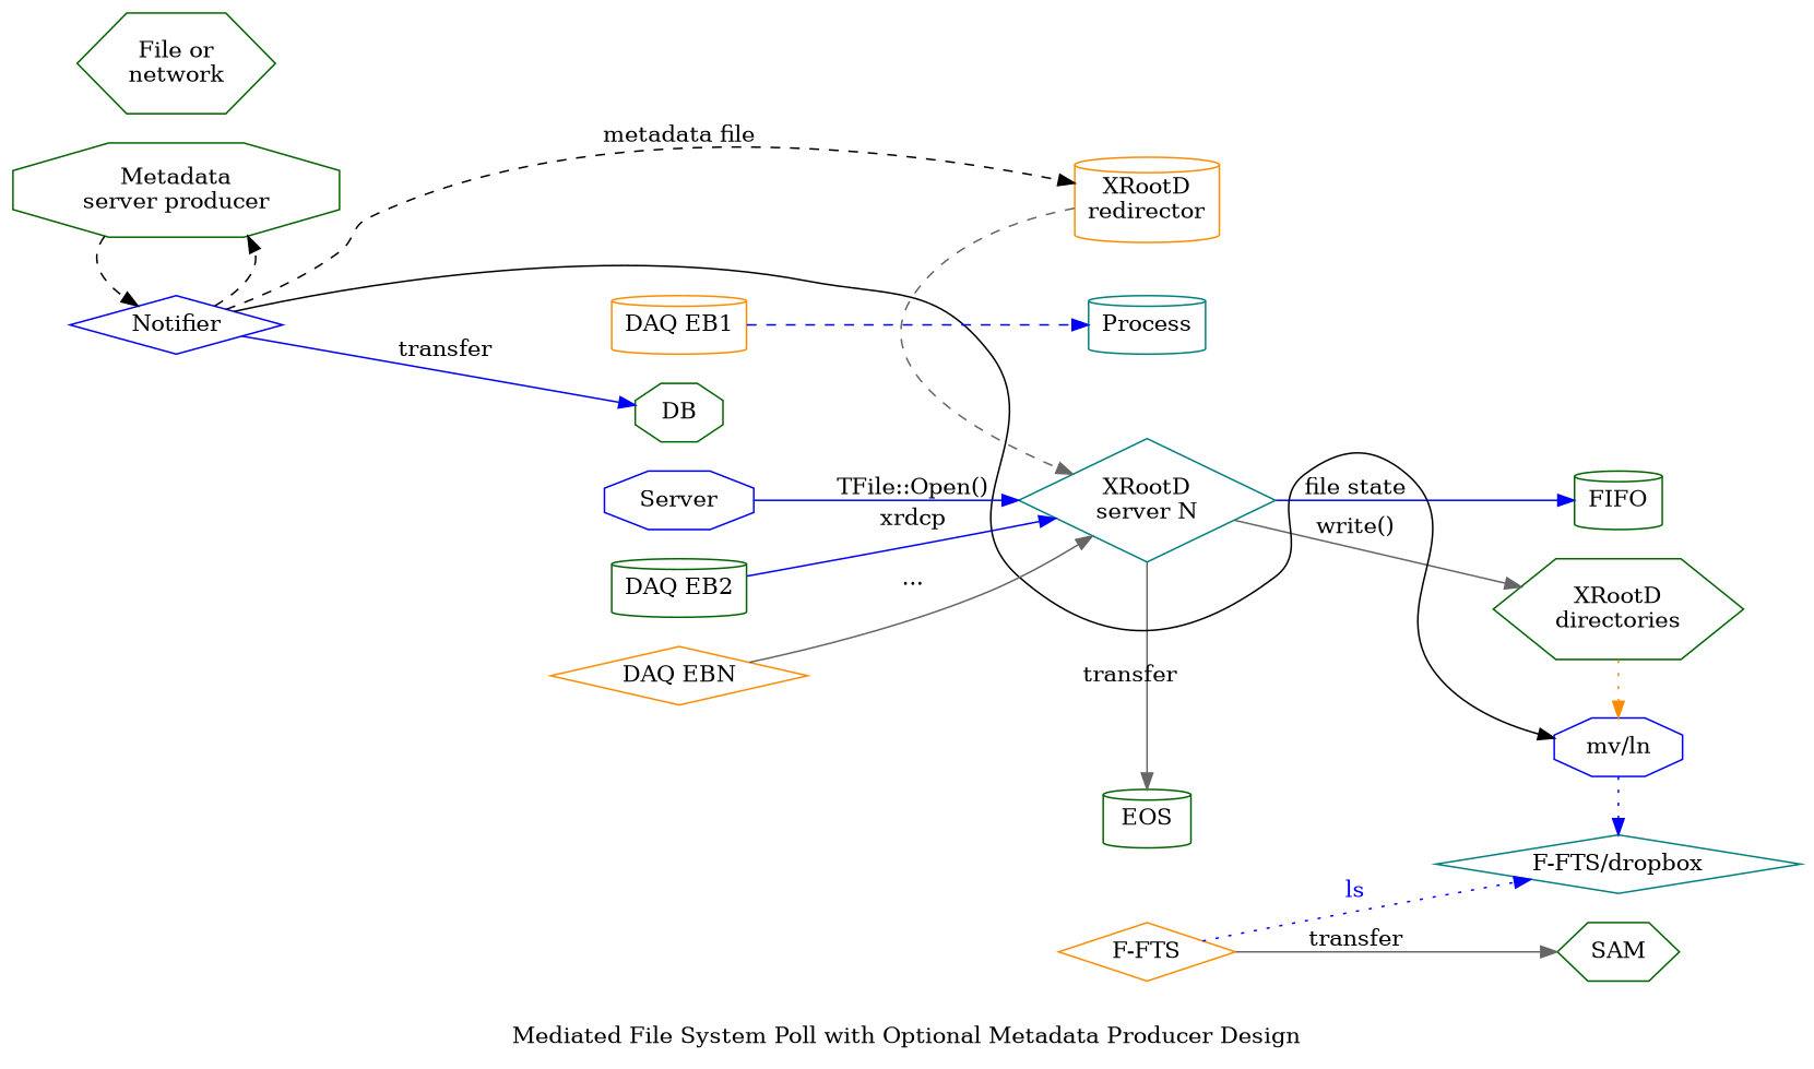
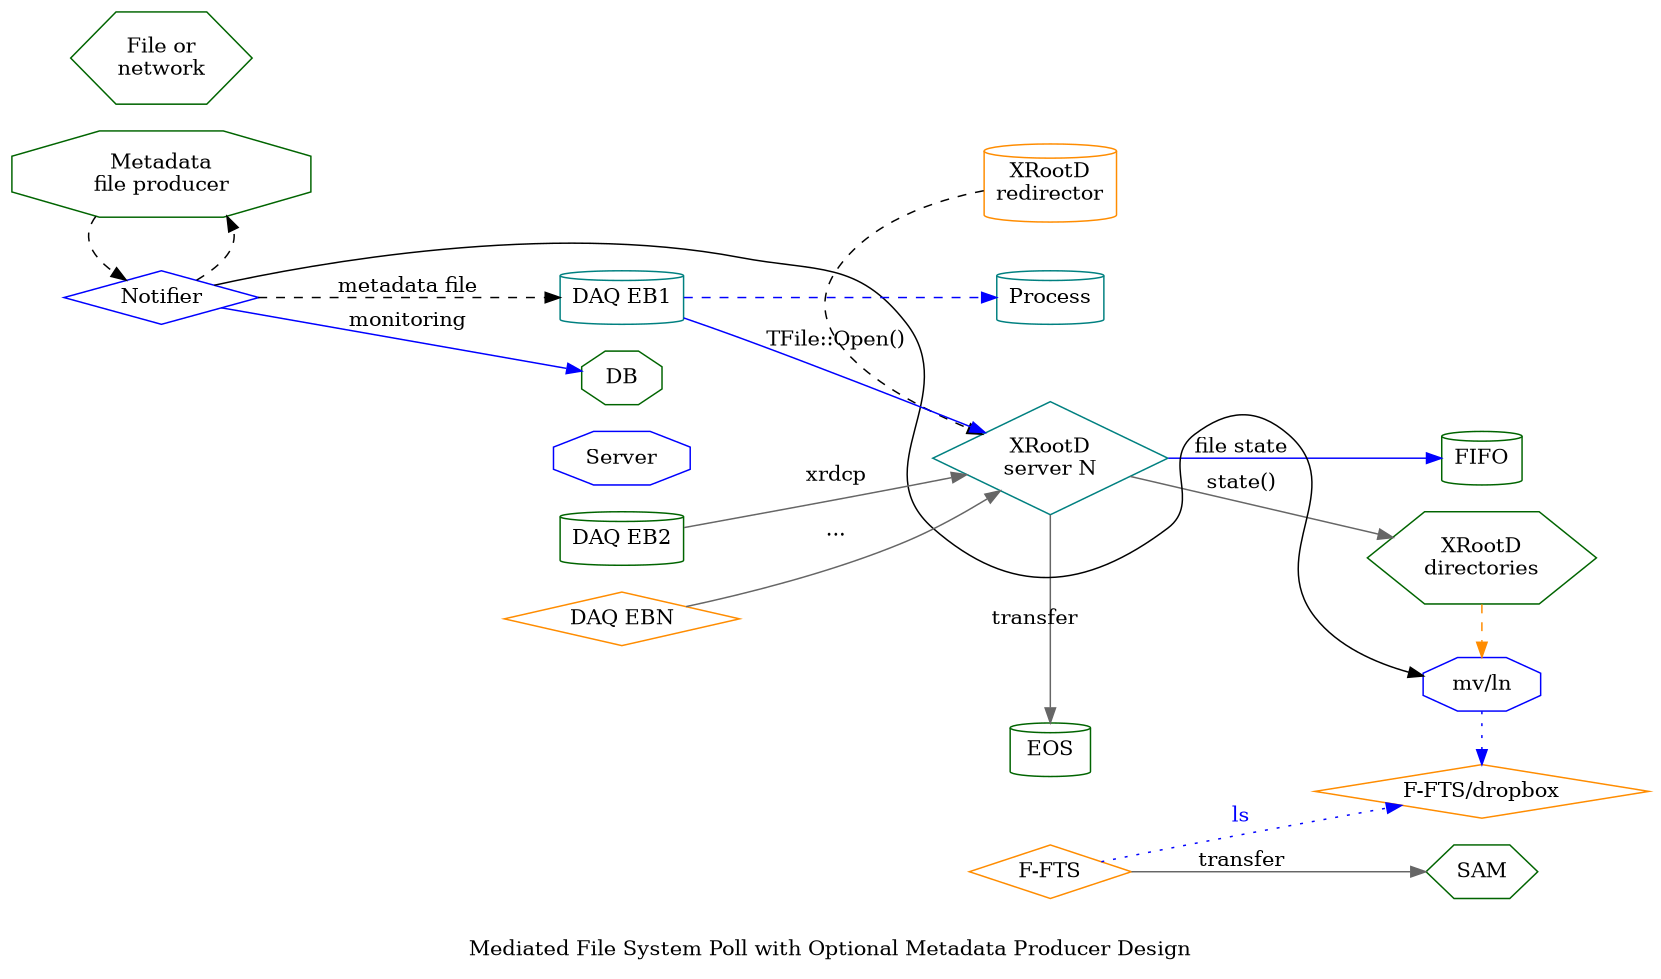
  digraph {
    label="Mediated File System Poll with Optional Metadata Producer Design"
    rankdir=LR
    node [color=darkgreen shape=cylinder]
    edge [color=blue]
    n1 [color=darkorange label="XRootD\nredirector"]
    n2 [color=teal label="XRootD\nserver N" shape=diamond]
    n3 [label=EOS]
    n4 [color=darkorange label="F-FTS" shape=diamond]
    n5 [color=blue label=Notifier shape=diamond]
-   n6 [label="Metadata\nserver producer" shape=octagon]
+   n6 [label="Metadata\nfile producer" shape=octagon]
    n7 [label=FIFO]
    n8 [label="XRootD\ndirectories" shape=hexagon]
-   n9 [color=teal label="F-FTS/dropbox" shape=diamond]
+   n9 [color=darkorange label="F-FTS/dropbox" shape=diamond]
    n10 [color=blue label="mv/ln" shape=octagon]
    n11 [label=SAM shape=hexagon]
    n12 [label=DB shape=octagon]
    n13 [color=teal label=Process]
    n14 [label="File or\nnetwork" shape=hexagon]
    n15 [color=blue label=Server shape=octagon]
-   n16 [color=darkorange label="DAQ EB1"]
+   n16 [color=teal label="DAQ EB1"]
    n17 [label="DAQ EB2"]
    n18 [color=darkorange label="DAQ EBN" shape=diamond]
    subgraph sub_1 {
      rank=same
      n1
      n2
      n3
      n4
    }
    subgraph sub_2 {
      rank=same
      n5
      n6
    }
    subgraph sub_3 {
      rank=same
      n7
      n8
      n9
      n10
    }
-   n1 -> n2 [color=gray40 style=dashed]
+   n1 -> n2 [color=black style=dashed]
    n2 -> n3 [color=gray40 label=transfer]
    n2 -> n7 [label="file state"]
-   n2 -> n8 [color=gray40 constraint=false label="write()"]
+   n2 -> n8 [color=gray40 constraint=false label="state()"]
    n4 -> n9 [constraint=false fontcolor=blue label=ls style=dotted]
    n4 -> n11 [color=gray40 label=transfer]
-   n5 -> n1 [color=black label="metadata file" style=dashed]
+   n5 -> n16 [color=black label="metadata file" style=dashed]
    n5 -> n6 [color=black style=dashed]
    n5 -> n10 [color=black constraint=false]
-   n5 -> n12 [label=transfer]
+   n5 -> n12 [label=monitoring]
    n6 -> n5 [color=black style=dashed]
-   n8 -> n10 [color=darkorange style=dotted]
+   n8 -> n10 [color=darkorange style=dashed]
    n10 -> n9 [style=dotted]
-   n15 -> n2 [label="TFile::Open()"]
+   n16 -> n2 [label="TFile::Open()"]
    n16 -> n13 [style=dashed]
-   n17 -> n2 [label=xrdcp]
+   n17 -> n2 [color=gray40 label=xrdcp]
    n18 -> n2 [color=gray40 label="..."]
  }
